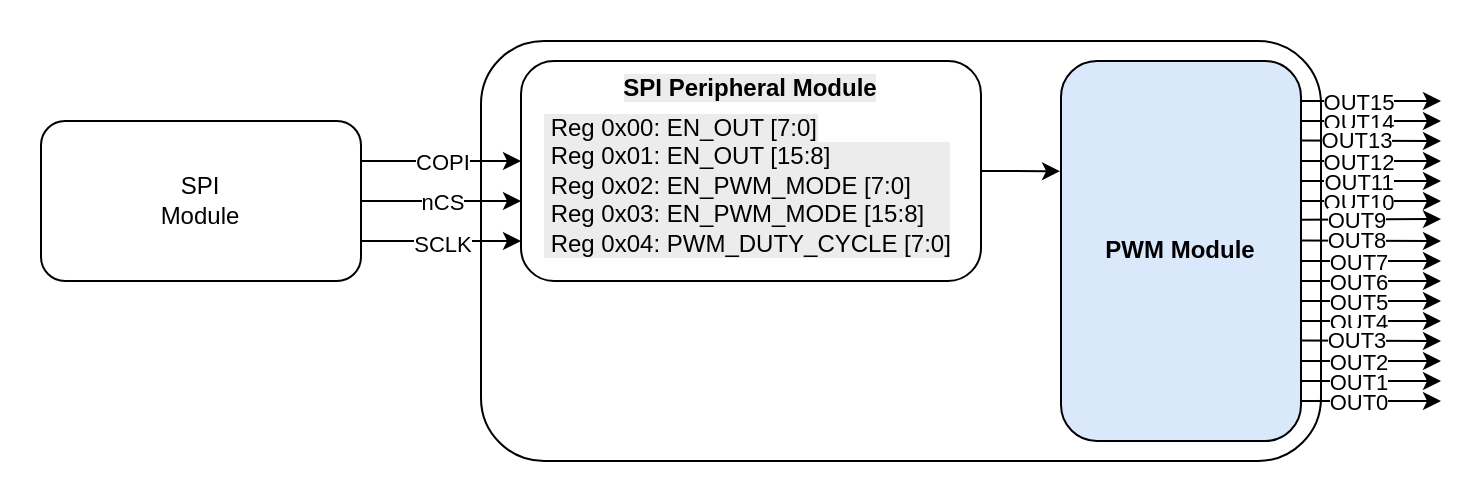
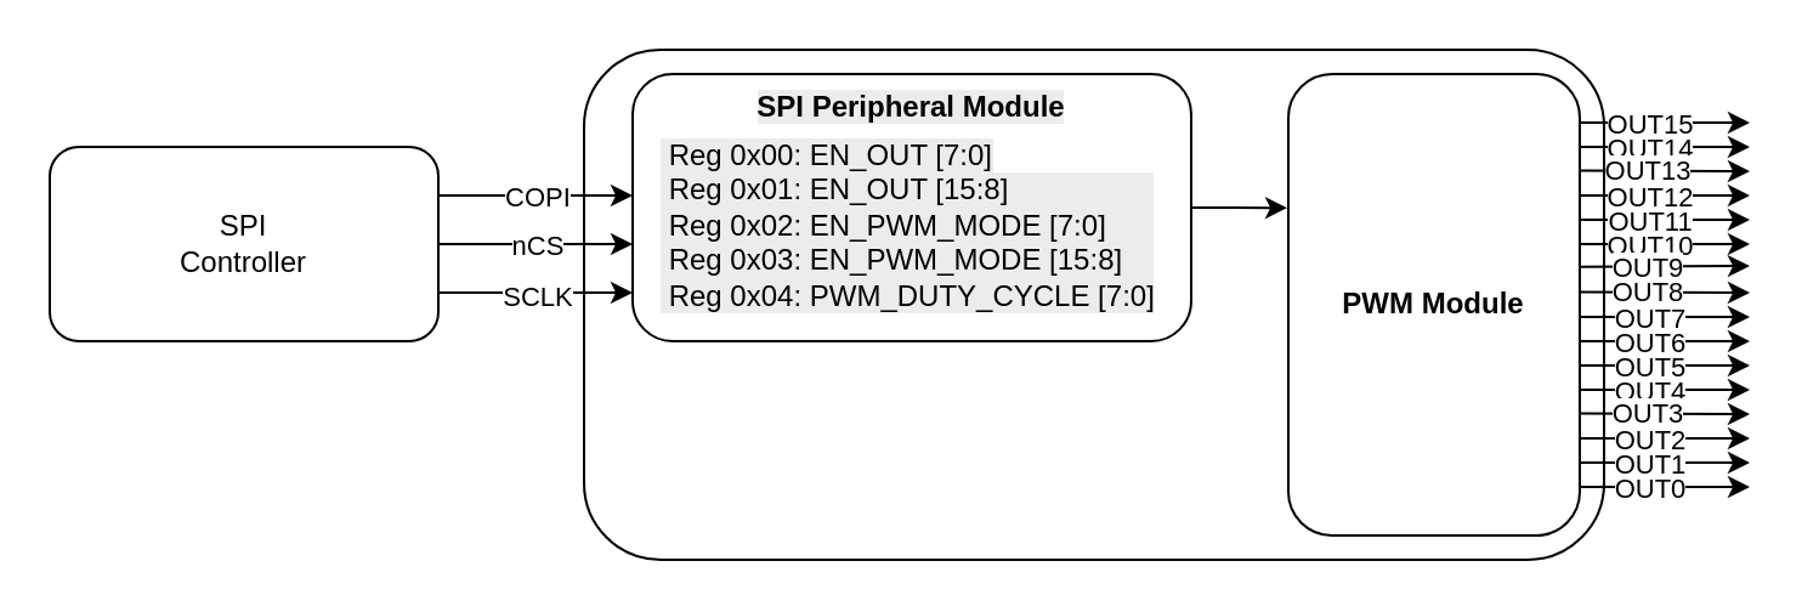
  <mxCell id="0" />
  <mxCell id="1" parent="0" />
  <mxCell id="2" value="" style="rounded=1;whiteSpace=wrap;html=1;" vertex="1" parent="1"><mxGeometry x="20" y="60" width="160" height="80" as="geometry" /></mxCell>
  <mxCell id="3" value="" style="rounded=1;whiteSpace=wrap;html=1;" vertex="1" parent="1"><mxGeometry x="240" y="20" width="420" height="210" as="geometry" /></mxCell>
  <mxCell id="4" value="" style="rounded=1;whiteSpace=wrap;html=1;" vertex="1" parent="1"><mxGeometry x="260" y="30" width="230" height="110" as="geometry" /></mxCell>
- <mxCell id="5" value="&lt;b&gt;PWM Module&lt;/b&gt;" style="rounded=1;whiteSpace=wrap;html=1;fillColor=#dae8fc;" vertex="1" parent="1"><mxGeometry x="530" y="30" width="120" height="190" as="geometry" /></mxCell>
- <mxCell id="6" value="SPI Module" style="text;html=1;align=center;verticalAlign=middle;whiteSpace=wrap;rounded=0;" vertex="1" parent="1"><mxGeometry x="70" y="85" width="60" height="30" as="geometry" /></mxCell>
+ <mxCell id="5" value="&lt;b&gt;PWM Module&lt;/b&gt;" style="rounded=1;whiteSpace=wrap;html=1;" vertex="1" parent="1"><mxGeometry x="530" y="30" width="120" height="190" as="geometry" /></mxCell>
+ <mxCell id="6" value="SPI Controller" style="text;html=1;align=center;verticalAlign=middle;whiteSpace=wrap;rounded=0;" vertex="1" parent="1"><mxGeometry x="70" y="85" width="60" height="30" as="geometry" /></mxCell>
  <mxCell id="7" value="" style="endArrow=classic;html=1;rounded=0;exitX=1;exitY=0.25;exitDx=0;exitDy=0;" edge="1" parent="1" source="2"><mxGeometry width="50" height="50" relative="1" as="geometry"><mxPoint x="180" y="85" as="sourcePoint" /><mxPoint x="260" y="80" as="targetPoint" /></mxGeometry></mxCell>
  <mxCell id="8" value="COPI" style="edgeLabel;html=1;align=center;verticalAlign=middle;resizable=0;points=[];" vertex="1" connectable="0" parent="7"><mxGeometry x="-0.6" relative="1" as="geometry"><mxPoint x="24" as="offset" /></mxGeometry></mxCell>
  <mxCell id="9" value="" style="endArrow=classic;html=1;rounded=0;exitX=1;exitY=0.5;exitDx=0;exitDy=0;" edge="1" parent="1" source="2"><mxGeometry width="50" height="50" relative="1" as="geometry"><mxPoint x="240" y="150" as="sourcePoint" /><mxPoint x="260" y="100" as="targetPoint" /></mxGeometry></mxCell>
  <mxCell id="10" value="nCS" style="edgeLabel;html=1;align=center;verticalAlign=middle;resizable=0;points=[];" vertex="1" connectable="0" parent="9"><mxGeometry x="-0.607" y="1" relative="1" as="geometry"><mxPoint x="24" y="1" as="offset" /></mxGeometry></mxCell>
  <mxCell id="11" value="" style="endArrow=classic;html=1;rounded=0;exitX=1;exitY=0.75;exitDx=0;exitDy=0;" edge="1" parent="1" source="2"><mxGeometry width="50" height="50" relative="1" as="geometry"><mxPoint x="180" y="170" as="sourcePoint" /><mxPoint x="260" y="120" as="targetPoint" /></mxGeometry></mxCell>
  <mxCell id="12" value="SCLK" style="edgeLabel;html=1;align=center;verticalAlign=middle;resizable=0;points=[];" vertex="1" connectable="0" parent="11"><mxGeometry x="-0.693" y="-1" relative="1" as="geometry"><mxPoint x="28" as="offset" /></mxGeometry></mxCell>
  <mxCell id="13" value="" style="endArrow=classic;html=1;rounded=0;" edge="1" parent="1"><mxGeometry width="50" height="50" relative="1" as="geometry"><mxPoint x="650" y="50" as="sourcePoint" /><mxPoint x="720" y="50" as="targetPoint" /></mxGeometry></mxCell>
  <mxCell id="14" value="OUT15" style="edgeLabel;html=1;align=center;verticalAlign=middle;resizable=0;points=[];" vertex="1" connectable="0" parent="13"><mxGeometry x="-0.193" relative="1" as="geometry"><mxPoint as="offset" /></mxGeometry></mxCell>
  <mxCell id="15" value="" style="endArrow=classic;html=1;rounded=0;" edge="1" parent="1"><mxGeometry width="50" height="50" relative="1" as="geometry"><mxPoint x="650" y="60" as="sourcePoint" /><mxPoint x="720" y="60" as="targetPoint" /></mxGeometry></mxCell>
  <mxCell id="16" value="OUT14" style="edgeLabel;html=1;align=center;verticalAlign=middle;resizable=0;points=[];" vertex="1" connectable="0" parent="15"><mxGeometry x="-0.193" relative="1" as="geometry"><mxPoint as="offset" /></mxGeometry></mxCell>
  <mxCell id="17" value="" style="endArrow=classic;html=1;rounded=0;" edge="1" parent="1"><mxGeometry width="50" height="50" relative="1" as="geometry"><mxPoint x="650" y="69.71" as="sourcePoint" /><mxPoint x="720" y="70" as="targetPoint" /></mxGeometry></mxCell>
  <mxCell id="18" value="OUT13" style="edgeLabel;html=1;align=center;verticalAlign=middle;resizable=0;points=[];" vertex="1" connectable="0" parent="17"><mxGeometry x="-0.193" relative="1" as="geometry"><mxPoint as="offset" /></mxGeometry></mxCell>
  <mxCell id="19" value="" style="endArrow=classic;html=1;rounded=0;" edge="1" parent="1"><mxGeometry width="50" height="50" relative="1" as="geometry"><mxPoint x="650" y="80" as="sourcePoint" /><mxPoint x="720" y="80" as="targetPoint" /></mxGeometry></mxCell>
  <mxCell id="20" value="OUT12" style="edgeLabel;html=1;align=center;verticalAlign=middle;resizable=0;points=[];" vertex="1" connectable="0" parent="19"><mxGeometry x="-0.193" relative="1" as="geometry"><mxPoint as="offset" /></mxGeometry></mxCell>
  <mxCell id="21" value="" style="endArrow=classic;html=1;rounded=0;" edge="1" parent="1"><mxGeometry width="50" height="50" relative="1" as="geometry"><mxPoint x="650" y="90" as="sourcePoint" /><mxPoint x="720" y="90" as="targetPoint" /></mxGeometry></mxCell>
  <mxCell id="22" value="OUT11" style="edgeLabel;html=1;align=center;verticalAlign=middle;resizable=0;points=[];" vertex="1" connectable="0" parent="21"><mxGeometry x="-0.193" relative="1" as="geometry"><mxPoint as="offset" /></mxGeometry></mxCell>
  <mxCell id="23" value="" style="endArrow=classic;html=1;rounded=0;" edge="1" parent="1"><mxGeometry width="50" height="50" relative="1" as="geometry"><mxPoint x="650" y="100" as="sourcePoint" /><mxPoint x="720" y="100" as="targetPoint" /></mxGeometry></mxCell>
  <mxCell id="24" value="OUT10" style="edgeLabel;html=1;align=center;verticalAlign=middle;resizable=0;points=[];" vertex="1" connectable="0" parent="23"><mxGeometry x="-0.193" relative="1" as="geometry"><mxPoint as="offset" /></mxGeometry></mxCell>
  <mxCell id="25" value="" style="endArrow=classic;html=1;rounded=0;" edge="1" parent="1"><mxGeometry width="50" height="50" relative="1" as="geometry"><mxPoint x="650" y="109.43" as="sourcePoint" /><mxPoint x="720" y="109" as="targetPoint" /></mxGeometry></mxCell>
  <mxCell id="26" value="OUT9" style="edgeLabel;html=1;align=center;verticalAlign=middle;resizable=0;points=[];" vertex="1" connectable="0" parent="25"><mxGeometry x="-0.193" relative="1" as="geometry"><mxPoint as="offset" /></mxGeometry></mxCell>
  <mxCell id="27" value="" style="endArrow=classic;html=1;rounded=0;" edge="1" parent="1"><mxGeometry width="50" height="50" relative="1" as="geometry"><mxPoint x="650" y="119.71" as="sourcePoint" /><mxPoint x="720" y="120" as="targetPoint" /></mxGeometry></mxCell>
  <mxCell id="28" value="OUT8" style="edgeLabel;html=1;align=center;verticalAlign=middle;resizable=0;points=[];" vertex="1" connectable="0" parent="27"><mxGeometry x="-0.193" relative="1" as="geometry"><mxPoint as="offset" /></mxGeometry></mxCell>
  <mxCell id="29" value="" style="endArrow=classic;html=1;rounded=0;" edge="1" parent="1"><mxGeometry width="50" height="50" relative="1" as="geometry"><mxPoint x="650" y="130" as="sourcePoint" /><mxPoint x="720" y="130" as="targetPoint" /></mxGeometry></mxCell>
  <mxCell id="30" value="OUT7" style="edgeLabel;html=1;align=center;verticalAlign=middle;resizable=0;points=[];" vertex="1" connectable="0" parent="29"><mxGeometry x="-0.193" relative="1" as="geometry"><mxPoint as="offset" /></mxGeometry></mxCell>
  <mxCell id="31" value="" style="endArrow=classic;html=1;rounded=0;" edge="1" parent="1"><mxGeometry width="50" height="50" relative="1" as="geometry"><mxPoint x="650" y="140" as="sourcePoint" /><mxPoint x="720" y="140" as="targetPoint" /></mxGeometry></mxCell>
  <mxCell id="32" value="OUT6" style="edgeLabel;html=1;align=center;verticalAlign=middle;resizable=0;points=[];" vertex="1" connectable="0" parent="31"><mxGeometry x="-0.193" relative="1" as="geometry"><mxPoint as="offset" /></mxGeometry></mxCell>
  <mxCell id="33" value="" style="endArrow=classic;html=1;rounded=0;" edge="1" parent="1"><mxGeometry width="50" height="50" relative="1" as="geometry"><mxPoint x="650" y="150" as="sourcePoint" /><mxPoint x="720" y="150" as="targetPoint" /></mxGeometry></mxCell>
  <mxCell id="34" value="OUT5" style="edgeLabel;html=1;align=center;verticalAlign=middle;resizable=0;points=[];" vertex="1" connectable="0" parent="33"><mxGeometry x="-0.193" relative="1" as="geometry"><mxPoint as="offset" /></mxGeometry></mxCell>
  <mxCell id="35" value="" style="endArrow=classic;html=1;rounded=0;" edge="1" parent="1"><mxGeometry width="50" height="50" relative="1" as="geometry"><mxPoint x="650" y="160" as="sourcePoint" /><mxPoint x="720" y="160" as="targetPoint" /></mxGeometry></mxCell>
  <mxCell id="36" value="OUT4" style="edgeLabel;html=1;align=center;verticalAlign=middle;resizable=0;points=[];" vertex="1" connectable="0" parent="35"><mxGeometry x="-0.193" relative="1" as="geometry"><mxPoint as="offset" /></mxGeometry></mxCell>
  <mxCell id="37" value="" style="endArrow=classic;html=1;rounded=0;" edge="1" parent="1"><mxGeometry width="50" height="50" relative="1" as="geometry"><mxPoint x="650" y="169.71" as="sourcePoint" /><mxPoint x="720" y="170" as="targetPoint" /></mxGeometry></mxCell>
  <mxCell id="38" value="OUT3" style="edgeLabel;html=1;align=center;verticalAlign=middle;resizable=0;points=[];" vertex="1" connectable="0" parent="37"><mxGeometry x="-0.193" relative="1" as="geometry"><mxPoint as="offset" /></mxGeometry></mxCell>
  <mxCell id="39" value="" style="endArrow=classic;html=1;rounded=0;" edge="1" parent="1"><mxGeometry width="50" height="50" relative="1" as="geometry"><mxPoint x="650" y="180" as="sourcePoint" /><mxPoint x="720" y="180" as="targetPoint" /></mxGeometry></mxCell>
  <mxCell id="40" value="OUT2" style="edgeLabel;html=1;align=center;verticalAlign=middle;resizable=0;points=[];" vertex="1" connectable="0" parent="39"><mxGeometry x="-0.193" relative="1" as="geometry"><mxPoint as="offset" /></mxGeometry></mxCell>
  <mxCell id="41" value="" style="endArrow=classic;html=1;rounded=0;" edge="1" parent="1"><mxGeometry width="50" height="50" relative="1" as="geometry"><mxPoint x="650" y="190" as="sourcePoint" /><mxPoint x="720" y="190" as="targetPoint" /></mxGeometry></mxCell>
  <mxCell id="42" value="OUT1" style="edgeLabel;html=1;align=center;verticalAlign=middle;resizable=0;points=[];" vertex="1" connectable="0" parent="41"><mxGeometry x="-0.193" relative="1" as="geometry"><mxPoint as="offset" /></mxGeometry></mxCell>
  <mxCell id="43" value="" style="endArrow=classic;html=1;rounded=0;" edge="1" parent="1"><mxGeometry width="50" height="50" relative="1" as="geometry"><mxPoint x="650" y="200" as="sourcePoint" /><mxPoint x="720" y="200" as="targetPoint" /></mxGeometry></mxCell>
  <mxCell id="44" value="OUT0" style="edgeLabel;html=1;align=center;verticalAlign=middle;resizable=0;points=[];" vertex="1" connectable="0" parent="43"><mxGeometry x="-0.193" relative="1" as="geometry"><mxPoint as="offset" /></mxGeometry></mxCell>
  <mxCell id="45" value="&lt;span style=&quot;color: rgb(0, 0, 0); font-family: Helvetica; font-size: 12px; font-style: normal; font-variant-ligatures: normal; font-variant-caps: normal; letter-spacing: normal; orphans: 2; text-indent: 0px; text-transform: none; widows: 2; word-spacing: 0px; -webkit-text-stroke-width: 0px; white-space: normal; background-color: rgb(236, 236, 236); text-decoration-thickness: initial; text-decoration-style: initial; text-decoration-color: initial; float: none; display: inline !important;&quot;&gt;&lt;b&gt;SPI Peripheral Module&lt;/b&gt;&lt;/span&gt;" style="text;whiteSpace=wrap;html=1;align=center;fillColor=none;strokeColor=none;" vertex="1" parent="1"><mxGeometry x="300" y="30" width="150" height="40" as="geometry" /></mxCell>
  <mxCell id="46" value="&lt;span style=&quot;color: rgb(0, 0, 0); font-family: Helvetica; font-size: 12px; font-style: normal; font-variant-ligatures: normal; font-variant-caps: normal; font-weight: 400; letter-spacing: normal; orphans: 2; text-align: left; text-indent: 0px; text-transform: none; widows: 2; word-spacing: 0px; -webkit-text-stroke-width: 0px; white-space: normal; background-color: rgb(236, 236, 236); text-decoration-thickness: initial; text-decoration-style: initial; text-decoration-color: initial; display: inline !important; float: none;&quot;&gt;&amp;nbsp;Reg 0x00: EN_OUT [7:0]&lt;/span&gt;&lt;div style=&quot;forced-color-adjust: none; color: rgb(0, 0, 0); font-family: Helvetica; font-size: 12px; font-style: normal; font-variant-ligatures: normal; font-variant-caps: normal; font-weight: 400; letter-spacing: normal; orphans: 2; text-align: left; text-indent: 0px; text-transform: none; widows: 2; word-spacing: 0px; -webkit-text-stroke-width: 0px; white-space: normal; background-color: rgb(236, 236, 236); text-decoration-thickness: initial; text-decoration-style: initial; text-decoration-color: initial;&quot;&gt;&amp;nbsp;Reg 0x01: EN_OUT [15:8]&lt;/div&gt;&lt;div style=&quot;forced-color-adjust: none; color: rgb(0, 0, 0); font-family: Helvetica; font-size: 12px; font-style: normal; font-variant-ligatures: normal; font-variant-caps: normal; font-weight: 400; letter-spacing: normal; orphans: 2; text-align: left; text-indent: 0px; text-transform: none; widows: 2; word-spacing: 0px; -webkit-text-stroke-width: 0px; white-space: normal; background-color: rgb(236, 236, 236); text-decoration-thickness: initial; text-decoration-style: initial; text-decoration-color: initial;&quot;&gt;&amp;nbsp;Reg 0x02: EN_PWM_MODE [7:0]&lt;/div&gt;&lt;div style=&quot;forced-color-adjust: none; color: rgb(0, 0, 0); font-family: Helvetica; font-size: 12px; font-style: normal; font-variant-ligatures: normal; font-variant-caps: normal; font-weight: 400; letter-spacing: normal; orphans: 2; text-align: left; text-indent: 0px; text-transform: none; widows: 2; word-spacing: 0px; -webkit-text-stroke-width: 0px; white-space: normal; background-color: rgb(236, 236, 236); text-decoration-thickness: initial; text-decoration-style: initial; text-decoration-color: initial;&quot;&gt;&amp;nbsp;Reg 0x03: EN_PWM_MODE [15:8]&lt;/div&gt;&lt;div style=&quot;forced-color-adjust: none; color: rgb(0, 0, 0); font-family: Helvetica; font-size: 12px; font-style: normal; font-variant-ligatures: normal; font-variant-caps: normal; font-weight: 400; letter-spacing: normal; orphans: 2; text-align: left; text-indent: 0px; text-transform: none; widows: 2; word-spacing: 0px; -webkit-text-stroke-width: 0px; white-space: normal; background-color: rgb(236, 236, 236); text-decoration-thickness: initial; text-decoration-style: initial; text-decoration-color: initial;&quot;&gt;&amp;nbsp;Reg 0x04: PWM_DUTY_CYCLE [7:0]&lt;/div&gt;" style="text;whiteSpace=wrap;html=1;" vertex="1" parent="1"><mxGeometry x="270" y="50" width="240" height="100" as="geometry" /></mxCell>
  <mxCell id="47" value="" style="endArrow=classic;html=1;rounded=0;entryX=-0.004;entryY=0.29;entryDx=0;entryDy=0;exitX=1;exitY=0.5;exitDx=0;exitDy=0;entryPerimeter=0;" edge="1" parent="1" source="4" target="5"><mxGeometry width="50" height="50" relative="1" as="geometry"><mxPoint x="430" y="340" as="sourcePoint" /><mxPoint x="620" y="180" as="targetPoint" /></mxGeometry></mxCell>
